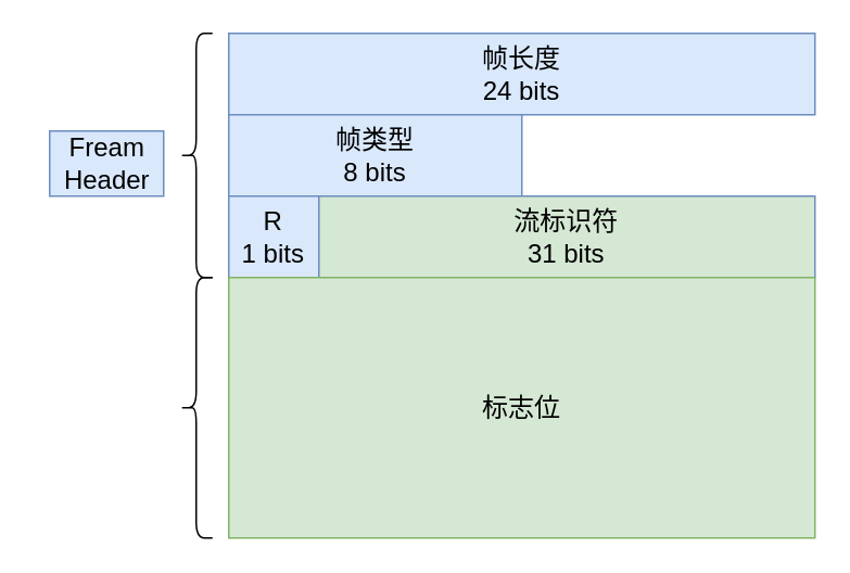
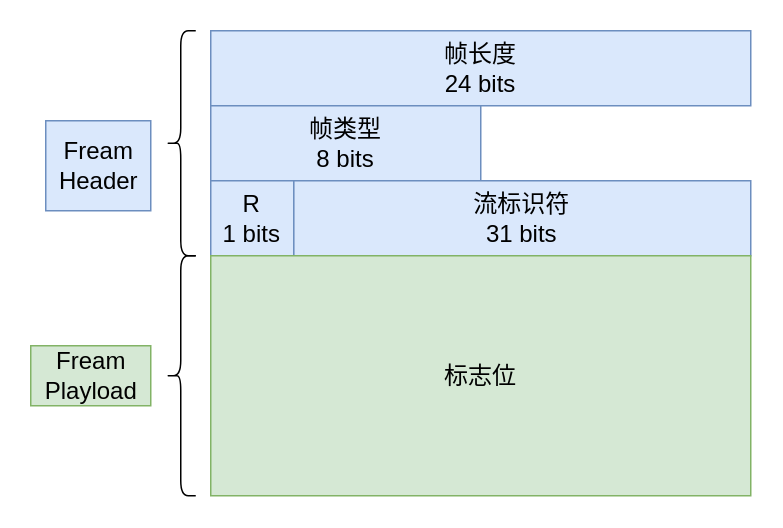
  <mxCell id="0" />
  <mxCell id="1" parent="0" />
  <mxCell id="2" value="帧长度&lt;br&gt;24 bits" style="rounded=0;whiteSpace=wrap;html=1;fontSize=16;fillColor=#dae8fc;strokeColor=#6c8ebf;" vertex="1" parent="1"><mxGeometry x="140" y="20" width="360" height="50" as="geometry" /></mxCell>
  <mxCell id="3" value="帧类型&lt;br&gt;8 bits" style="rounded=0;whiteSpace=wrap;html=1;fontSize=16;fillColor=#dae8fc;strokeColor=#6c8ebf;" vertex="1" parent="1"><mxGeometry x="140" y="70" width="180" height="50" as="geometry" /></mxCell>
  <mxCell id="4" value="R&lt;br&gt;1 bits" style="rounded=0;whiteSpace=wrap;html=1;fontSize=16;fillColor=#dae8fc;strokeColor=#6c8ebf;" vertex="1" parent="1"><mxGeometry x="140" y="120" width="55.385" height="50" as="geometry" /></mxCell>
- <mxCell id="5" value="流标识符&lt;br&gt;31 bits" style="rounded=0;whiteSpace=wrap;html=1;fontSize=16;fillColor=#d5e8d4;strokeColor=#6c8ebf;" vertex="1" parent="1"><mxGeometry x="195.385" y="120" width="304.615" height="50" as="geometry" /></mxCell>
+ <mxCell id="5" value="流标识符&lt;br&gt;31 bits" style="rounded=0;whiteSpace=wrap;html=1;fontSize=16;fillColor=#dae8fc;strokeColor=#6c8ebf;" vertex="1" parent="1"><mxGeometry x="195.385" y="120" width="304.615" height="50" as="geometry" /></mxCell>
  <mxCell id="6" value="标志位" style="rounded=0;whiteSpace=wrap;html=1;fontSize=16;fillColor=#d5e8d4;strokeColor=#82b366;" vertex="1" parent="1"><mxGeometry x="140" y="170" width="360" height="160" as="geometry" /></mxCell>
- <mxCell id="7" value="Fream &lt;br&gt;Header" style="text;html=1;align=center;verticalAlign=middle;resizable=0;points=[];autosize=1;fontSize=16;fillColor=#dae8fc;strokeColor=#6c8ebf;" vertex="1" parent="1"><mxGeometry x="30" y="80" width="70" height="40" as="geometry" /></mxCell>
+ <mxCell id="7" value="Fream &lt;br&gt;Header" style="text;html=1;align=center;verticalAlign=middle;resizable=0;points=[];autosize=1;fontSize=16;fillColor=#dae8fc;strokeColor=#6c8ebf;" vertex="1" parent="1"><mxGeometry x="30" y="80" width="70" height="60" as="geometry" /></mxCell>
+ <mxCell id="8" value="Fream &lt;br&gt;Playload" style="text;html=1;align=center;verticalAlign=middle;resizable=0;points=[];autosize=1;fontSize=16;fillColor=#d5e8d4;strokeColor=#82b366;" vertex="1" parent="1"><mxGeometry x="20" y="230" width="80" height="40" as="geometry" /></mxCell>
  <mxCell id="9" value="" style="shape=curlyBracket;whiteSpace=wrap;html=1;rounded=1;fontSize=16;" vertex="1" parent="1"><mxGeometry x="110" y="20" width="20" height="150" as="geometry" /></mxCell>
  <mxCell id="10" value="" style="shape=curlyBracket;whiteSpace=wrap;html=1;rounded=1;fontSize=16;" vertex="1" parent="1"><mxGeometry x="110" y="170" width="20" height="160" as="geometry" /></mxCell>
